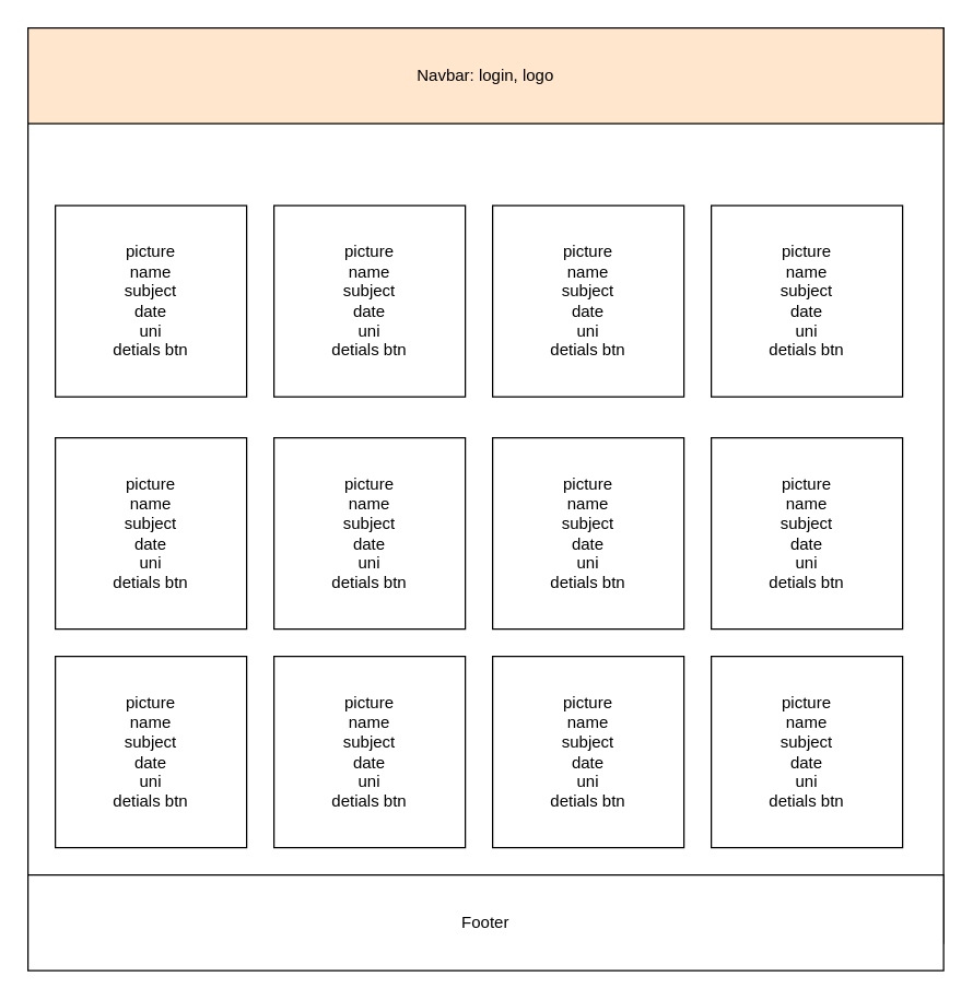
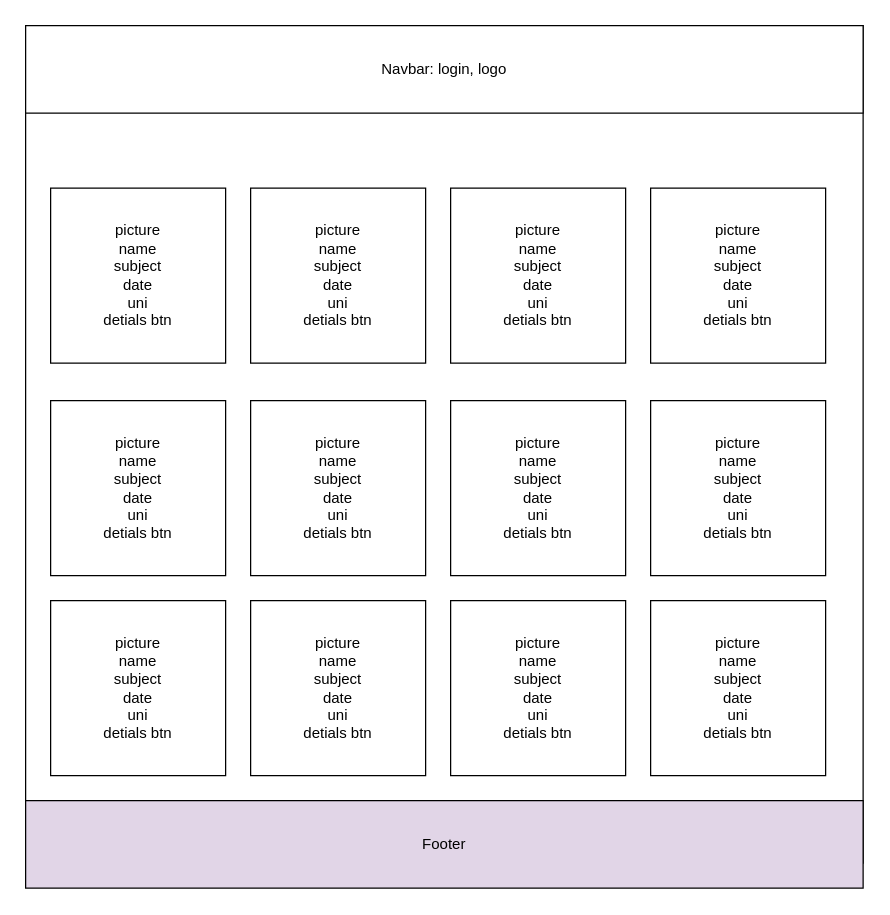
  <mxCell id="0" />
  <mxCell id="1" parent="0" />
  <mxCell id="2" value="" style="whiteSpace=wrap;html=1;aspect=fixed;" vertex="1" parent="1"><mxGeometry x="20" width="670" height="670" as="geometry" y="20" /></mxCell>
- <mxCell id="3" value="Navbar: login, logo" style="rounded=0;whiteSpace=wrap;html=1;fillColor=#ffe6cc;" vertex="1" parent="1"><mxGeometry x="20" width="670" height="70" as="geometry" y="20" /></mxCell>
- <mxCell id="4" value="Footer" style="rounded=0;whiteSpace=wrap;html=1;" vertex="1" parent="1"><mxGeometry x="20" y="640" width="670" height="70" as="geometry" /></mxCell>
+ <mxCell id="3" value="Navbar: login, logo" style="rounded=0;whiteSpace=wrap;html=1;" vertex="1" parent="1"><mxGeometry x="20" width="670" height="70" as="geometry" y="20" /></mxCell>
+ <mxCell id="4" value="Footer" style="rounded=0;whiteSpace=wrap;html=1;fillColor=#e1d5e7;" vertex="1" parent="1"><mxGeometry x="20" y="640" width="670" height="70" as="geometry" /></mxCell>
  <mxCell id="5" value="picture&lt;br&gt;name&lt;br&gt;subject&lt;br&gt;date&lt;br&gt;uni&lt;br&gt;detials btn" style="whiteSpace=wrap;html=1;aspect=fixed;" vertex="1" parent="1"><mxGeometry x="40" y="150" width="140" height="140" as="geometry" /></mxCell>
  <mxCell id="6" value="picture&lt;br&gt;name&lt;br&gt;subject&lt;br&gt;date&lt;br&gt;uni&lt;br&gt;detials btn" style="whiteSpace=wrap;html=1;aspect=fixed;" vertex="1" parent="1"><mxGeometry x="200" y="150" width="140" height="140" as="geometry" /></mxCell>
  <mxCell id="7" value="picture&lt;br&gt;name&lt;br&gt;subject&lt;br&gt;date&lt;br&gt;uni&lt;br&gt;detials btn" style="whiteSpace=wrap;html=1;aspect=fixed;" vertex="1" parent="1"><mxGeometry x="360" y="150" width="140" height="140" as="geometry" /></mxCell>
  <mxCell id="8" value="picture&lt;br&gt;name&lt;br&gt;subject&lt;br&gt;date&lt;br&gt;uni&lt;br&gt;detials btn" style="whiteSpace=wrap;html=1;aspect=fixed;" vertex="1" parent="1"><mxGeometry x="520" y="150" width="140" height="140" as="geometry" /></mxCell>
  <mxCell id="9" value="picture&lt;br&gt;name&lt;br&gt;subject&lt;br&gt;date&lt;br&gt;uni&lt;br&gt;detials btn" style="whiteSpace=wrap;html=1;aspect=fixed;" vertex="1" parent="1"><mxGeometry x="40" y="320" width="140" height="140" as="geometry" /></mxCell>
  <mxCell id="10" value="picture&lt;br&gt;name&lt;br&gt;subject&lt;br&gt;date&lt;br&gt;uni&lt;br&gt;detials btn" style="whiteSpace=wrap;html=1;aspect=fixed;" vertex="1" parent="1"><mxGeometry x="200" y="320" width="140" height="140" as="geometry" /></mxCell>
  <mxCell id="11" value="picture&lt;br&gt;name&lt;br&gt;subject&lt;br&gt;date&lt;br&gt;uni&lt;br&gt;detials btn" style="whiteSpace=wrap;html=1;aspect=fixed;" vertex="1" parent="1"><mxGeometry x="360" y="320" width="140" height="140" as="geometry" /></mxCell>
  <mxCell id="12" value="picture&lt;br&gt;name&lt;br&gt;subject&lt;br&gt;date&lt;br&gt;uni&lt;br&gt;detials btn" style="whiteSpace=wrap;html=1;aspect=fixed;" vertex="1" parent="1"><mxGeometry x="520" y="320" width="140" height="140" as="geometry" /></mxCell>
  <mxCell id="13" value="picture&lt;br&gt;name&lt;br&gt;subject&lt;br&gt;date&lt;br&gt;uni&lt;br&gt;detials btn" style="whiteSpace=wrap;html=1;aspect=fixed;" vertex="1" parent="1"><mxGeometry x="40" y="480" width="140" height="140" as="geometry" /></mxCell>
  <mxCell id="14" value="picture&lt;br&gt;name&lt;br&gt;subject&lt;br&gt;date&lt;br&gt;uni&lt;br&gt;detials btn" style="whiteSpace=wrap;html=1;aspect=fixed;" vertex="1" parent="1"><mxGeometry x="200" y="480" width="140" height="140" as="geometry" /></mxCell>
  <mxCell id="15" value="picture&lt;br&gt;name&lt;br&gt;subject&lt;br&gt;date&lt;br&gt;uni&lt;br&gt;detials btn" style="whiteSpace=wrap;html=1;aspect=fixed;" vertex="1" parent="1"><mxGeometry x="360" y="480" width="140" height="140" as="geometry" /></mxCell>
  <mxCell id="16" value="picture&lt;br&gt;name&lt;br&gt;subject&lt;br&gt;date&lt;br&gt;uni&lt;br&gt;detials btn" style="whiteSpace=wrap;html=1;aspect=fixed;" vertex="1" parent="1"><mxGeometry x="520" y="480" width="140" height="140" as="geometry" /></mxCell>
